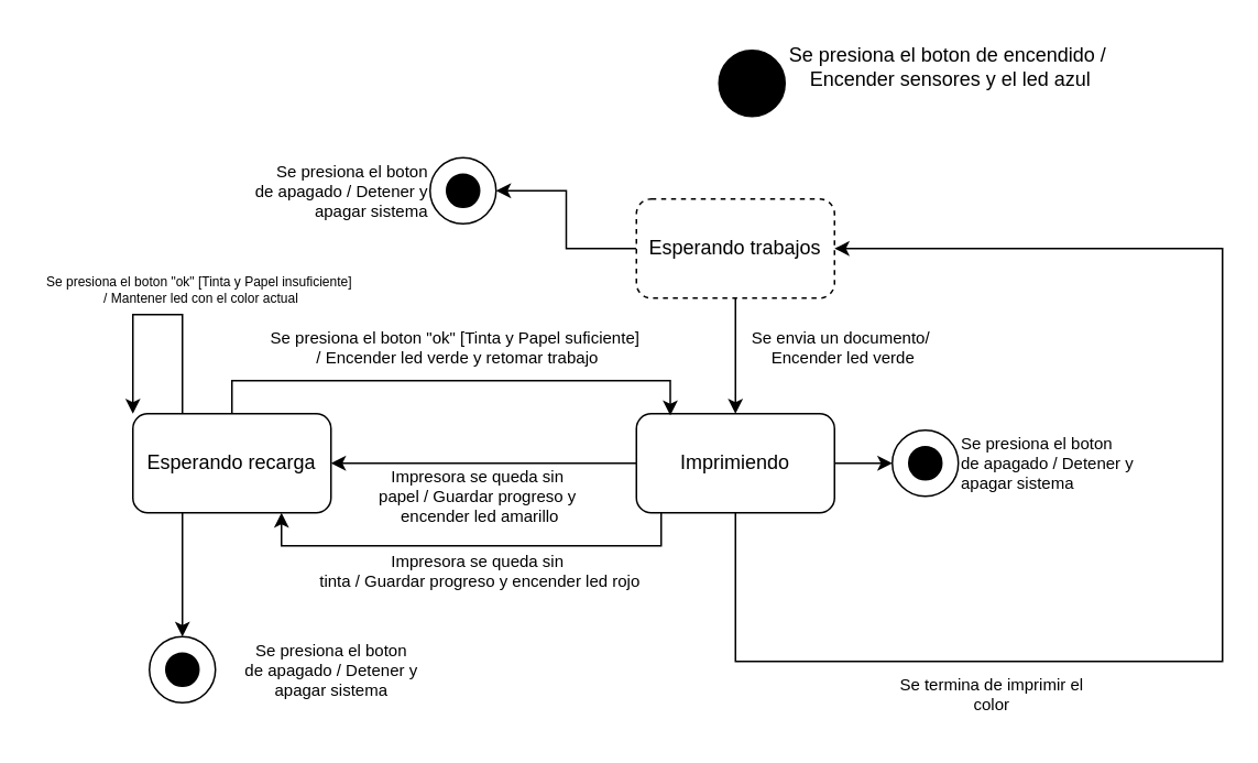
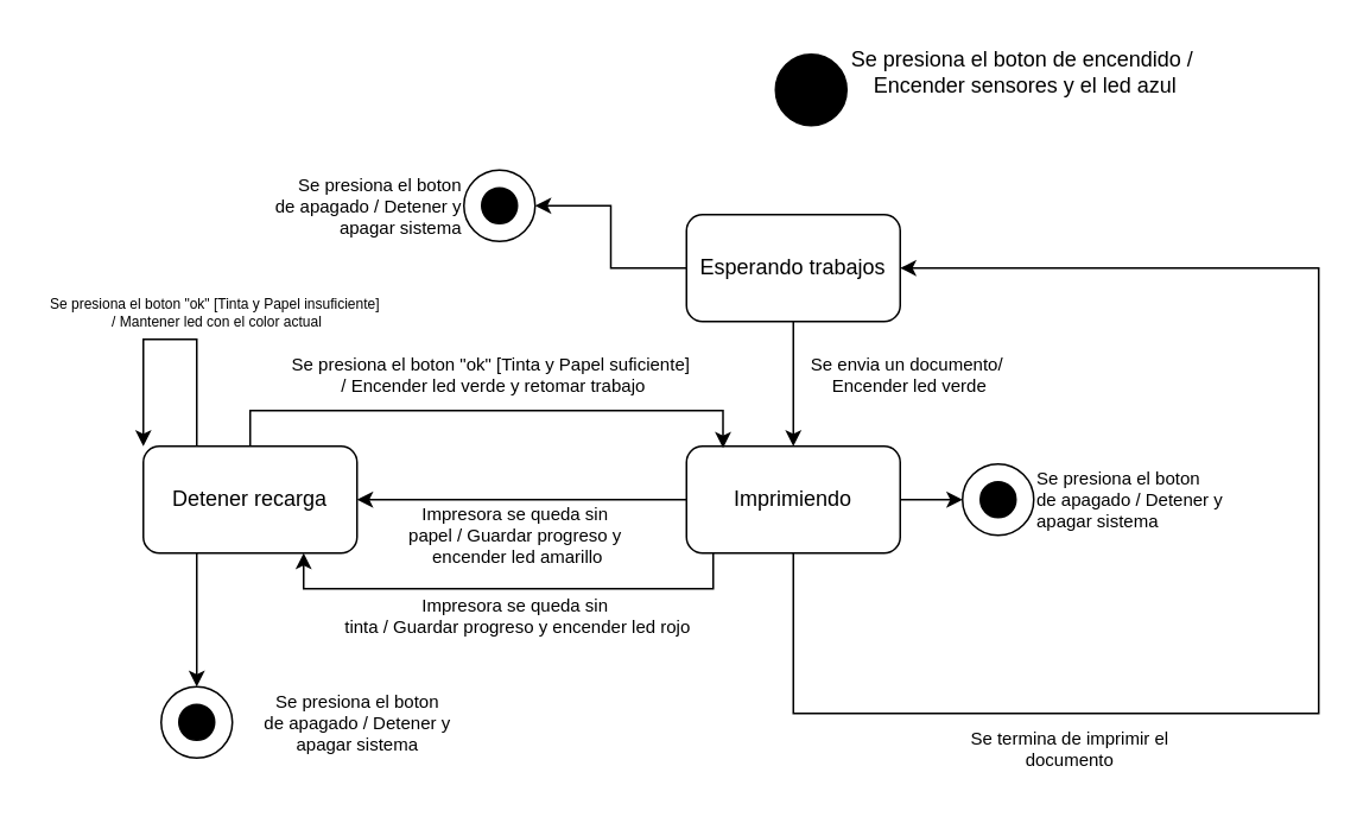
  <mxCell id="0" />
  <mxCell id="1" parent="0" />
  <mxCell id="2" value="" style="edgeStyle=orthogonalEdgeStyle;rounded=0;orthogonalLoop=1;jettySize=auto;html=1;" edge="1" parent="1" source="4" target="10"><mxGeometry relative="1" as="geometry" /></mxCell>
  <mxCell id="3" style="edgeStyle=orthogonalEdgeStyle;rounded=0;orthogonalLoop=1;jettySize=auto;html=1;exitX=0;exitY=0.5;exitDx=0;exitDy=0;entryX=1;entryY=0.5;entryDx=0;entryDy=0;" edge="1" parent="1" source="4" target="31"><mxGeometry relative="1" as="geometry" /></mxCell>
- <mxCell id="4" value="Esperando trabajos" style="rounded=1;whiteSpace=wrap;html=1;dashed=1;" vertex="1" parent="1"><mxGeometry x="385" y="120" width="120" height="60" as="geometry" /></mxCell>
+ <mxCell id="4" value="Esperando trabajos" style="rounded=1;whiteSpace=wrap;html=1;" vertex="1" parent="1"><mxGeometry x="385" y="120" width="120" height="60" as="geometry" /></mxCell>
  <mxCell id="5" value="&lt;div&gt;Se presiona el boton de encendido /&amp;nbsp;&lt;/div&gt;&lt;div&gt;Encender sensores y el led azul&lt;/div&gt;" style="text;html=1;align=center;verticalAlign=middle;resizable=0;points=[];autosize=1;strokeColor=none;fillColor=none;" vertex="1" parent="1"><mxGeometry x="465" y="20" width="220" height="40" as="geometry" /></mxCell>
  <mxCell id="6" style="edgeStyle=orthogonalEdgeStyle;rounded=0;orthogonalLoop=1;jettySize=auto;html=1;entryX=1;entryY=0.5;entryDx=0;entryDy=0;" edge="1" parent="1" source="10" target="13"><mxGeometry relative="1" as="geometry" /></mxCell>
  <mxCell id="7" style="edgeStyle=orthogonalEdgeStyle;rounded=0;orthogonalLoop=1;jettySize=auto;html=1;entryX=0.75;entryY=1;entryDx=0;entryDy=0;" edge="1" parent="1" source="10" target="13"><mxGeometry relative="1" as="geometry"><Array as="points"><mxPoint x="400" y="330" /><mxPoint x="170" y="330" /></Array></mxGeometry></mxCell>
  <mxCell id="8" style="edgeStyle=orthogonalEdgeStyle;rounded=0;orthogonalLoop=1;jettySize=auto;html=1;entryX=1;entryY=0.5;entryDx=0;entryDy=0;" edge="1" parent="1" source="10" target="4"><mxGeometry relative="1" as="geometry"><Array as="points"><mxPoint x="445" y="400" /><mxPoint x="740" y="400" /><mxPoint x="740" y="150" /></Array></mxGeometry></mxCell>
  <mxCell id="9" value="" style="edgeStyle=orthogonalEdgeStyle;rounded=0;orthogonalLoop=1;jettySize=auto;html=1;" edge="1" parent="1" source="10" target="21"><mxGeometry relative="1" as="geometry" /></mxCell>
  <mxCell id="10" value="Imprimiendo" style="rounded=1;whiteSpace=wrap;html=1;" vertex="1" parent="1"><mxGeometry x="385" y="250" width="120" height="60" as="geometry" /></mxCell>
  <mxCell id="11" value="&lt;div style=&quot;font-size: 10px;&quot;&gt;Se envia un documento/&amp;nbsp;&lt;/div&gt;&lt;div style=&quot;font-size: 10px;&quot;&gt;Encender led verde&lt;br style=&quot;font-size: 10px;&quot;&gt;&lt;/div&gt;" style="text;html=1;align=center;verticalAlign=middle;resizable=0;points=[];autosize=1;strokeColor=none;fillColor=none;fontSize=10;" vertex="1" parent="1"><mxGeometry x="440" y="190" width="140" height="40" as="geometry" /></mxCell>
  <mxCell id="12" style="edgeStyle=orthogonalEdgeStyle;rounded=0;orthogonalLoop=1;jettySize=auto;html=1;entryX=0.5;entryY=0;entryDx=0;entryDy=0;" edge="1" parent="1" source="13" target="27"><mxGeometry relative="1" as="geometry"><Array as="points"><mxPoint x="110" y="330" /><mxPoint x="110" y="330" /></Array></mxGeometry></mxCell>
- <mxCell id="13" value="Esperando recarga" style="rounded=1;whiteSpace=wrap;html=1;" vertex="1" parent="1"><mxGeometry x="80" y="250" width="120" height="60" as="geometry" /></mxCell>
+ <mxCell id="13" value="Detener recarga" style="rounded=1;whiteSpace=wrap;html=1;" vertex="1" parent="1"><mxGeometry x="80" y="250" width="120" height="60" as="geometry" /></mxCell>
  <mxCell id="14" value="&lt;div style=&quot;font-size: 10px;&quot;&gt;Impresora se queda sin&amp;nbsp;&lt;/div&gt;&lt;div style=&quot;font-size: 10px;&quot;&gt;papel / Guardar progreso y&amp;nbsp;&lt;/div&gt;&lt;div style=&quot;font-size: 10px;&quot;&gt;encender led amarillo&lt;br style=&quot;font-size: 10px;&quot;&gt;&lt;/div&gt;" style="text;html=1;align=center;verticalAlign=middle;resizable=0;points=[];autosize=1;strokeColor=none;fillColor=none;fontSize=10;" vertex="1" parent="1"><mxGeometry x="215" y="275" width="150" height="50" as="geometry" /></mxCell>
  <mxCell id="15" value="&lt;div style=&quot;font-size: 10px;&quot;&gt;Impresora se queda sin&amp;nbsp;&lt;/div&gt;&lt;div style=&quot;font-size: 10px;&quot;&gt;tinta / Guardar progreso y encender led rojo&lt;br style=&quot;font-size: 10px;&quot;&gt;&lt;/div&gt;" style="text;html=1;align=center;verticalAlign=middle;resizable=0;points=[];autosize=1;strokeColor=none;fillColor=none;fontSize=10;" vertex="1" parent="1"><mxGeometry x="175" y="325" width="230" height="40" as="geometry" /></mxCell>
  <mxCell id="16" style="edgeStyle=orthogonalEdgeStyle;rounded=0;orthogonalLoop=1;jettySize=auto;html=1;entryX=0.171;entryY=0.017;entryDx=0;entryDy=0;entryPerimeter=0;" edge="1" parent="1" source="13" target="10"><mxGeometry relative="1" as="geometry"><Array as="points"><mxPoint x="140" y="230" /><mxPoint x="406" y="230" /></Array></mxGeometry></mxCell>
  <mxCell id="17" value="&lt;div style=&quot;font-size: 10px;&quot;&gt;Se presiona el boton &quot;ok&quot; [Tinta y Papel suficiente]&lt;/div&gt;&lt;div style=&quot;font-size: 10px;&quot;&gt;&amp;nbsp;/ Encender led verde y retomar trabajo&lt;br style=&quot;font-size: 10px;&quot;&gt;&lt;/div&gt;" style="text;html=1;align=center;verticalAlign=middle;resizable=0;points=[];autosize=1;strokeColor=none;fillColor=none;fontSize=10;" vertex="1" parent="1"><mxGeometry x="145" y="190" width="260" height="40" as="geometry" /></mxCell>
  <mxCell id="18" style="edgeStyle=orthogonalEdgeStyle;rounded=0;orthogonalLoop=1;jettySize=auto;html=1;entryX=0;entryY=0;entryDx=0;entryDy=0;" edge="1" parent="1" source="13" target="13"><mxGeometry relative="1" as="geometry"><Array as="points"><mxPoint x="110" y="190" /><mxPoint x="80" y="190" /></Array></mxGeometry></mxCell>
  <mxCell id="19" value="&lt;div style=&quot;font-size: 8px;&quot;&gt;Se presiona el boton &quot;ok&quot; [Tinta y Papel insuficiente]&lt;/div&gt;&lt;div style=&quot;font-size: 8px;&quot;&gt;&amp;nbsp;/ Mantener led con el color actual&lt;br style=&quot;font-size: 8px;&quot;&gt;&lt;/div&gt;" style="text;html=1;align=center;verticalAlign=middle;resizable=0;points=[];autosize=1;strokeColor=none;fillColor=none;fontSize=8;" vertex="1" parent="1"><mxGeometry y="160" width="200" height="30" as="geometry" x="20" /></mxCell>
- <mxCell id="20" value="&lt;div&gt;Se termina de imprimir el&lt;/div&gt;&lt;div&gt;color&lt;br&gt;&lt;/div&gt;" style="text;html=1;align=center;verticalAlign=middle;resizable=0;points=[];autosize=1;strokeColor=none;fillColor=none;fontSize=10;" vertex="1" parent="1"><mxGeometry x="530" y="400" width="140" height="40" as="geometry" /></mxCell>
+ <mxCell id="20" value="&lt;div&gt;Se termina de imprimir el&lt;/div&gt;&lt;div&gt;documento&lt;br&gt;&lt;/div&gt;" style="text;html=1;align=center;verticalAlign=middle;resizable=0;points=[];autosize=1;strokeColor=none;fillColor=none;fontSize=10;" vertex="1" parent="1"><mxGeometry x="530" y="400" width="140" height="40" as="geometry" /></mxCell>
  <mxCell id="21" value="" style="ellipse;whiteSpace=wrap;html=1;aspect=fixed;fillColor=#FFFFFF;" vertex="1" parent="1"><mxGeometry x="540" y="260" width="40" height="40" as="geometry" /></mxCell>
  <mxCell id="22" value="" style="ellipse;whiteSpace=wrap;html=1;aspect=fixed;fillColor=#000000;" vertex="1" parent="1"><mxGeometry x="435" y="30" width="40" height="40" as="geometry" /></mxCell>
  <mxCell id="23" value="" style="ellipse;whiteSpace=wrap;html=1;aspect=fixed;fillColor=#000000;" vertex="1" parent="1"><mxGeometry x="550" y="270" width="20" height="20" as="geometry" /></mxCell>
  <mxCell id="24" value="&lt;div&gt;Se presiona el boton&lt;/div&gt;&lt;div&gt;de apagado / Detener y&lt;/div&gt;&lt;div&gt;apagar sistema&lt;br&gt;&lt;/div&gt;" style="text;html=1;align=left;verticalAlign=middle;resizable=0;points=[];autosize=1;strokeColor=none;fillColor=none;fontSize=10;" vertex="1" parent="1"><mxGeometry x="580" y="255" width="130" height="50" as="geometry" /></mxCell>
  <mxCell id="25" value="&lt;div&gt;Se presiona el boton&lt;/div&gt;&lt;div&gt;de apagado / Detener y&lt;/div&gt;&lt;div&gt;apagar sistema&lt;br&gt;&lt;/div&gt;" style="text;html=1;align=center;verticalAlign=middle;resizable=0;points=[];autosize=1;strokeColor=none;fillColor=none;fontSize=10;" vertex="1" parent="1"><mxGeometry x="135" y="380" width="130" height="50" as="geometry" /></mxCell>
  <mxCell id="26" value="" style="ellipse;whiteSpace=wrap;html=1;aspect=fixed;fillColor=#000000;" vertex="1" parent="1"><mxGeometry x="100" y="395" width="20" height="20" as="geometry" /></mxCell>
  <mxCell id="27" value="" style="ellipse;whiteSpace=wrap;html=1;aspect=fixed;fillColor=#FFFFFF;" vertex="1" parent="1"><mxGeometry x="90" y="385" width="40" height="40" as="geometry" /></mxCell>
  <mxCell id="28" value="" style="ellipse;whiteSpace=wrap;html=1;aspect=fixed;fillColor=#000000;" vertex="1" parent="1"><mxGeometry x="100" y="395" width="20" height="20" as="geometry" /></mxCell>
  <mxCell id="29" value="&lt;div&gt;Se presiona el boton&lt;/div&gt;&lt;div&gt;de apagado / Detener y&lt;/div&gt;&lt;div&gt;apagar sistema&lt;br&gt;&lt;/div&gt;" style="text;html=1;align=right;verticalAlign=middle;resizable=0;points=[];autosize=1;strokeColor=none;fillColor=none;fontSize=10;" vertex="1" parent="1"><mxGeometry x="130" y="90" width="130" height="50" as="geometry" /></mxCell>
  <mxCell id="30" value="" style="ellipse;whiteSpace=wrap;html=1;aspect=fixed;fillColor=#000000;" vertex="1" parent="1"><mxGeometry x="270" y="105" width="20" height="20" as="geometry" /></mxCell>
  <mxCell id="31" value="" style="ellipse;whiteSpace=wrap;html=1;aspect=fixed;fillColor=#FFFFFF;" vertex="1" parent="1"><mxGeometry x="260" y="95" width="40" height="40" as="geometry" /></mxCell>
  <mxCell id="32" value="" style="ellipse;whiteSpace=wrap;html=1;aspect=fixed;fillColor=#000000;" vertex="1" parent="1"><mxGeometry x="270" y="105" width="20" height="20" as="geometry" /></mxCell>
